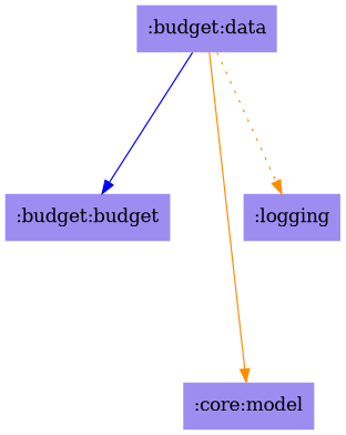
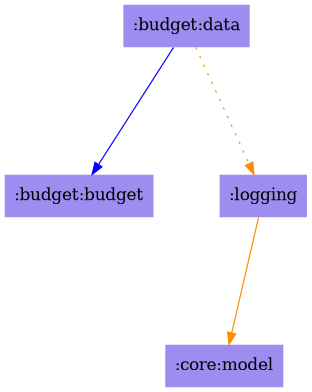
  digraph {
    fontsize=30
    rankdir=TB
    ranksep=1.5
    node [color=darkorange fillcolor="#9D8DF1" shape=none style=filled]
    edge [color=darkorange dir=forward]
    n1 [label=":budget:budget"]
    ":budget:data"
    ":core:model" [color=deeppink]
    ":logging" [color=brown]
    ":budget:data" -> n1 [color=blue]
-   ":budget:data" -> ":core:model"
+   ":logging" -> ":core:model"
    ":budget:data" -> ":logging" [style=dotted]
  }
